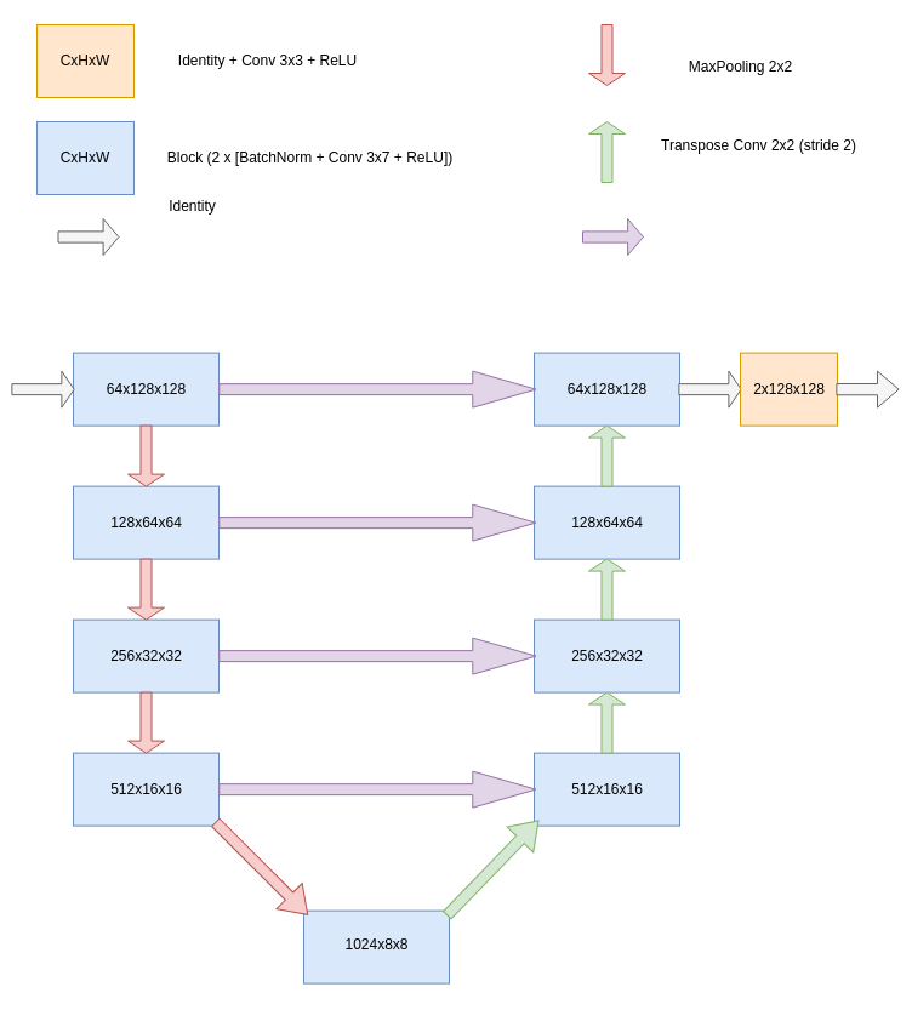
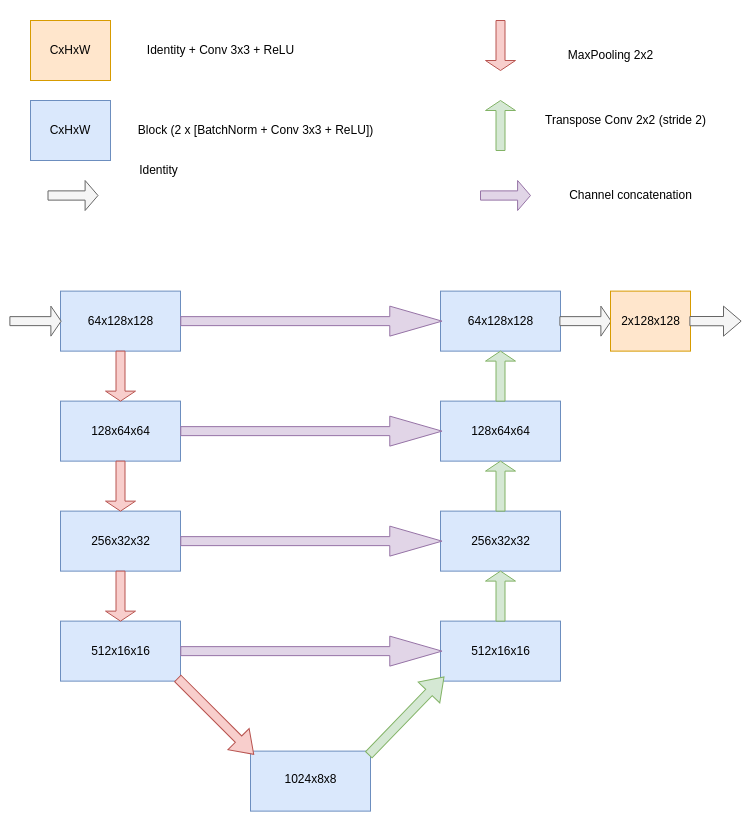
  <mxCell id="0" />
  <mxCell id="1" parent="0" />
  <mxCell id="2" value="" style="rounded=0;whiteSpace=wrap;html=1;fillColor=#dae8fc;strokeColor=#6c8ebf;" vertex="1" parent="1"><mxGeometry x="60" y="290.62" width="120" height="60" as="geometry" /></mxCell>
  <mxCell id="3" value="64x128x128" style="text;html=1;resizable=0;autosize=1;align=center;verticalAlign=middle;points=[];fillColor=none;strokeColor=none;rounded=0;" vertex="1" parent="1"><mxGeometry x="80" y="310.62" width="80" height="20" as="geometry" /></mxCell>
  <mxCell id="4" value="" style="rounded=0;whiteSpace=wrap;html=1;fillColor=#dae8fc;strokeColor=#6c8ebf;" vertex="1" parent="1"><mxGeometry x="60" y="400.62" width="120" height="60" as="geometry" /></mxCell>
  <mxCell id="5" value="128x64x64" style="text;html=1;resizable=0;autosize=1;align=center;verticalAlign=middle;points=[];fillColor=none;strokeColor=none;rounded=0;" vertex="1" parent="1"><mxGeometry x="85" y="420.62" width="70" height="20" as="geometry" /></mxCell>
  <mxCell id="6" value="" style="rounded=0;whiteSpace=wrap;html=1;fillColor=#dae8fc;strokeColor=#6c8ebf;" vertex="1" parent="1"><mxGeometry x="60" y="510.62" width="120" height="60" as="geometry" /></mxCell>
  <mxCell id="7" value="256x32x32" style="text;html=1;resizable=0;autosize=1;align=center;verticalAlign=middle;points=[];fillColor=none;strokeColor=none;rounded=0;" vertex="1" parent="1"><mxGeometry x="85" y="530.62" width="70" height="20" as="geometry" /></mxCell>
  <mxCell id="8" value="" style="rounded=0;whiteSpace=wrap;html=1;fillColor=#dae8fc;strokeColor=#6c8ebf;" vertex="1" parent="1"><mxGeometry x="60" y="620.62" width="120" height="60" as="geometry" /></mxCell>
  <mxCell id="9" value="512x16x16" style="text;html=1;resizable=0;autosize=1;align=center;verticalAlign=middle;points=[];fillColor=none;strokeColor=none;rounded=0;" vertex="1" parent="1"><mxGeometry x="85" y="640.62" width="70" height="20" as="geometry" /></mxCell>
  <mxCell id="10" value="" style="rounded=0;whiteSpace=wrap;html=1;fillColor=#dae8fc;strokeColor=#6c8ebf;" vertex="1" parent="1"><mxGeometry x="250" y="750.62" width="120" height="60" as="geometry" /></mxCell>
  <mxCell id="11" value="1024x8x8" style="text;html=1;resizable=0;autosize=1;align=center;verticalAlign=middle;points=[];fillColor=none;strokeColor=none;rounded=0;" vertex="1" parent="1"><mxGeometry x="275" y="769.42" width="70" height="20" as="geometry" /></mxCell>
  <mxCell id="12" value="" style="rounded=0;whiteSpace=wrap;html=1;fillColor=#dae8fc;strokeColor=#6c8ebf;" vertex="1" parent="1"><mxGeometry x="440" y="290.62" width="120" height="60" as="geometry" /></mxCell>
  <mxCell id="13" value="64x128x128" style="text;html=1;resizable=0;autosize=1;align=center;verticalAlign=middle;points=[];fillColor=none;strokeColor=none;rounded=0;" vertex="1" parent="1"><mxGeometry x="460" y="310.62" width="80" height="20" as="geometry" /></mxCell>
  <mxCell id="14" value="" style="rounded=0;whiteSpace=wrap;html=1;fillColor=#dae8fc;strokeColor=#6c8ebf;" vertex="1" parent="1"><mxGeometry x="440" y="400.62" width="120" height="60" as="geometry" /></mxCell>
  <mxCell id="15" value="128x64x64" style="text;html=1;resizable=0;autosize=1;align=center;verticalAlign=middle;points=[];fillColor=none;strokeColor=none;rounded=0;" vertex="1" parent="1"><mxGeometry x="465" y="420.62" width="70" height="20" as="geometry" /></mxCell>
  <mxCell id="16" value="" style="rounded=0;whiteSpace=wrap;html=1;fillColor=#dae8fc;strokeColor=#6c8ebf;" vertex="1" parent="1"><mxGeometry x="440" y="510.62" width="120" height="60" as="geometry" /></mxCell>
  <mxCell id="17" value="256x32x32" style="text;html=1;resizable=0;autosize=1;align=center;verticalAlign=middle;points=[];fillColor=none;strokeColor=none;rounded=0;" vertex="1" parent="1"><mxGeometry x="465" y="530.62" width="70" height="20" as="geometry" /></mxCell>
  <mxCell id="18" value="" style="rounded=0;whiteSpace=wrap;html=1;fillColor=#dae8fc;strokeColor=#6c8ebf;" vertex="1" parent="1"><mxGeometry x="440" y="620.62" width="120" height="60" as="geometry" /></mxCell>
  <mxCell id="19" value="512x16x16" style="text;html=1;resizable=0;autosize=1;align=center;verticalAlign=middle;points=[];fillColor=none;strokeColor=none;rounded=0;" vertex="1" parent="1"><mxGeometry x="465" y="640.62" width="70" height="20" as="geometry" /></mxCell>
  <mxCell id="20" value="" style="shape=singleArrow;direction=south;whiteSpace=wrap;html=1;fillColor=#f8cecc;strokeColor=#b85450;" vertex="1" parent="1"><mxGeometry x="105" y="350.62" width="30" height="50" as="geometry" /></mxCell>
  <mxCell id="21" value="" style="shape=singleArrow;direction=south;whiteSpace=wrap;html=1;fillColor=#f8cecc;strokeColor=#b85450;" vertex="1" parent="1"><mxGeometry x="105" y="460.62" width="30" height="50" as="geometry" /></mxCell>
  <mxCell id="22" value="" style="shape=singleArrow;direction=south;whiteSpace=wrap;html=1;fillColor=#f8cecc;strokeColor=#b85450;" vertex="1" parent="1"><mxGeometry x="105" y="570.62" width="30" height="50" as="geometry" /></mxCell>
  <mxCell id="23" value="" style="shape=singleArrow;direction=south;whiteSpace=wrap;html=1;fillColor=#f8cecc;strokeColor=#b85450;rotation=-45;" vertex="1" parent="1"><mxGeometry x="200.27" y="662.23" width="30" height="107.32" as="geometry" /></mxCell>
  <mxCell id="24" value="" style="shape=singleArrow;direction=south;whiteSpace=wrap;html=1;fillColor=#d5e8d4;strokeColor=#82b366;rotation=-180;" vertex="1" parent="1"><mxGeometry x="485" y="570.62" width="30" height="50" as="geometry" /></mxCell>
  <mxCell id="25" value="" style="shape=singleArrow;direction=south;whiteSpace=wrap;html=1;fillColor=#d5e8d4;strokeColor=#82b366;rotation=-136;" vertex="1" parent="1"><mxGeometry x="390.93" y="661.21" width="30" height="108.21" as="geometry" /></mxCell>
  <mxCell id="26" value="" style="shape=singleArrow;direction=south;whiteSpace=wrap;html=1;fillColor=#d5e8d4;strokeColor=#82b366;rotation=-180;" vertex="1" parent="1"><mxGeometry x="485" y="460.62" width="30" height="50" as="geometry" /></mxCell>
  <mxCell id="27" value="" style="shape=singleArrow;direction=south;whiteSpace=wrap;html=1;fillColor=#d5e8d4;strokeColor=#82b366;rotation=-180;" vertex="1" parent="1"><mxGeometry x="485" y="350.62" width="30" height="50" as="geometry" /></mxCell>
  <mxCell id="28" value="" style="shape=singleArrow;direction=south;whiteSpace=wrap;html=1;fillColor=#e1d5e7;strokeColor=#9673a6;rotation=-90;" vertex="1" parent="1"><mxGeometry x="295.9" y="190" width="30" height="261.25" as="geometry" /></mxCell>
  <mxCell id="29" value="" style="shape=singleArrow;direction=south;whiteSpace=wrap;html=1;fillColor=#e1d5e7;strokeColor=#9673a6;rotation=-90;" vertex="1" parent="1"><mxGeometry x="295.9" y="300" width="30" height="261.25" as="geometry" /></mxCell>
  <mxCell id="30" value="" style="shape=singleArrow;direction=south;whiteSpace=wrap;html=1;fillColor=#e1d5e7;strokeColor=#9673a6;rotation=-90;" vertex="1" parent="1"><mxGeometry x="295.9" y="520" width="30" height="261.25" as="geometry" /></mxCell>
  <mxCell id="31" value="" style="shape=singleArrow;direction=south;whiteSpace=wrap;html=1;fillColor=#e1d5e7;strokeColor=#9673a6;rotation=-90;" vertex="1" parent="1"><mxGeometry x="295.9" y="410" width="30" height="261.25" as="geometry" /></mxCell>
  <mxCell id="32" value="" style="shape=singleArrow;direction=south;whiteSpace=wrap;html=1;fillColor=#f5f5f5;strokeColor=#666666;rotation=-90;fontColor=#333333;" vertex="1" parent="1"><mxGeometry x="20" y="295" width="30" height="51.25" as="geometry" /></mxCell>
  <mxCell id="33" value="" style="shape=singleArrow;direction=south;whiteSpace=wrap;html=1;fillColor=#f5f5f5;strokeColor=#666666;rotation=-90;fontColor=#333333;" vertex="1" parent="1"><mxGeometry x="570" y="295" width="30" height="51.25" as="geometry" /></mxCell>
  <mxCell id="34" value="" style="rounded=0;whiteSpace=wrap;html=1;fillColor=#ffe6cc;strokeColor=#d79b00;" vertex="1" parent="1"><mxGeometry x="610" y="290.62" width="80" height="60" as="geometry" /></mxCell>
  <mxCell id="35" value="" style="shape=singleArrow;direction=south;whiteSpace=wrap;html=1;fillColor=#f5f5f5;strokeColor=#666666;rotation=-90;fontColor=#333333;arrowWidth=0.308;arrowSize=0.344;" vertex="1" parent="1"><mxGeometry x="700" y="295" width="30" height="51.25" as="geometry" /></mxCell>
  <mxCell id="36" value="2x128x128" style="text;html=1;resizable=0;autosize=1;align=center;verticalAlign=middle;points=[];fillColor=none;strokeColor=none;rounded=0;" vertex="1" parent="1"><mxGeometry x="615" y="310.62" width="70" height="20" as="geometry" /></mxCell>
  <mxCell id="37" value="CxHxW" style="rounded=0;whiteSpace=wrap;html=1;fillColor=#ffe6cc;strokeColor=#d79b00;" vertex="1" parent="1"><mxGeometry x="30" y="20" width="80" height="60" as="geometry" /></mxCell>
  <mxCell id="38" value="Identity + Conv 3x3 + ReLU" style="text;html=1;resizable=0;autosize=1;align=center;verticalAlign=middle;points=[];fillColor=none;strokeColor=none;rounded=0;" vertex="1" parent="1"><mxGeometry x="130" y="40" width="180" height="20" as="geometry" /></mxCell>
  <mxCell id="39" value="CxHxW" style="rounded=0;whiteSpace=wrap;html=1;fillColor=#dae8fc;strokeColor=#6c8ebf;" vertex="1" parent="1"><mxGeometry x="30" y="100" width="80" height="60" as="geometry" /></mxCell>
- <mxCell id="40" value="Block (2 x [BatchNorm + Conv 3x7 + ReLU])" style="text;html=1;resizable=0;autosize=1;align=center;verticalAlign=middle;points=[];fillColor=none;strokeColor=none;rounded=0;" vertex="1" parent="1"><mxGeometry x="130" y="120" width="250" height="20" as="geometry" /></mxCell>
+ <mxCell id="40" value="Block (2 x [BatchNorm + Conv 3x3 + ReLU])" style="text;html=1;resizable=0;autosize=1;align=center;verticalAlign=middle;points=[];fillColor=none;strokeColor=none;rounded=0;" vertex="1" parent="1"><mxGeometry x="130" y="120" width="250" height="20" as="geometry" /></mxCell>
  <mxCell id="41" value="" style="shape=singleArrow;direction=south;whiteSpace=wrap;html=1;fillColor=#f8cecc;strokeColor=#b85450;" vertex="1" parent="1"><mxGeometry x="485" y="20" width="30" height="50" as="geometry" /></mxCell>
  <mxCell id="42" value="MaxPooling 2x2" style="text;html=1;resizable=0;autosize=1;align=center;verticalAlign=middle;points=[];fillColor=none;strokeColor=none;rounded=0;" vertex="1" parent="1"><mxGeometry x="560" y="45" width="100" height="20" as="geometry" /></mxCell>
  <mxCell id="43" value="" style="shape=singleArrow;direction=south;whiteSpace=wrap;html=1;fillColor=#e1d5e7;strokeColor=#9673a6;rotation=-90;arrowWidth=0.308;arrowSize=0.258;" vertex="1" parent="1"><mxGeometry x="490" y="170" width="30" height="50" as="geometry" /></mxCell>
+ <mxCell id="44" value="Channel concatenation" style="text;html=1;resizable=0;autosize=1;align=center;verticalAlign=middle;points=[];fillColor=none;strokeColor=none;rounded=0;" vertex="1" parent="1"><mxGeometry x="560" y="185" width="140" height="20" as="geometry" /></mxCell>
  <mxCell id="45" value="" style="shape=singleArrow;direction=south;whiteSpace=wrap;html=1;fillColor=#d5e8d4;strokeColor=#82b366;rotation=-180;" vertex="1" parent="1"><mxGeometry x="485" y="100" width="30" height="50" as="geometry" /></mxCell>
  <mxCell id="46" value="Transpose Conv 2x2 (stride 2)" style="text;html=1;resizable=0;autosize=1;align=center;verticalAlign=middle;points=[];fillColor=none;strokeColor=none;rounded=0;" vertex="1" parent="1"><mxGeometry x="535" y="110" width="180" height="20" as="geometry" /></mxCell>
  <mxCell id="47" value="" style="shape=singleArrow;direction=south;whiteSpace=wrap;html=1;rotation=-90;arrowWidth=0.308;arrowSize=0.258;fillColor=#f5f5f5;strokeColor=#666666;fontColor=#333333;" vertex="1" parent="1"><mxGeometry x="57.5" y="170" width="30" height="50" as="geometry" /></mxCell>
  <mxCell id="48" value="Identity" style="text;html=1;resizable=0;autosize=1;align=center;verticalAlign=middle;points=[];fillColor=none;strokeColor=none;rounded=0;" vertex="1" parent="1"><mxGeometry x="132.5" y="160" width="50" height="20" as="geometry" /></mxCell>
